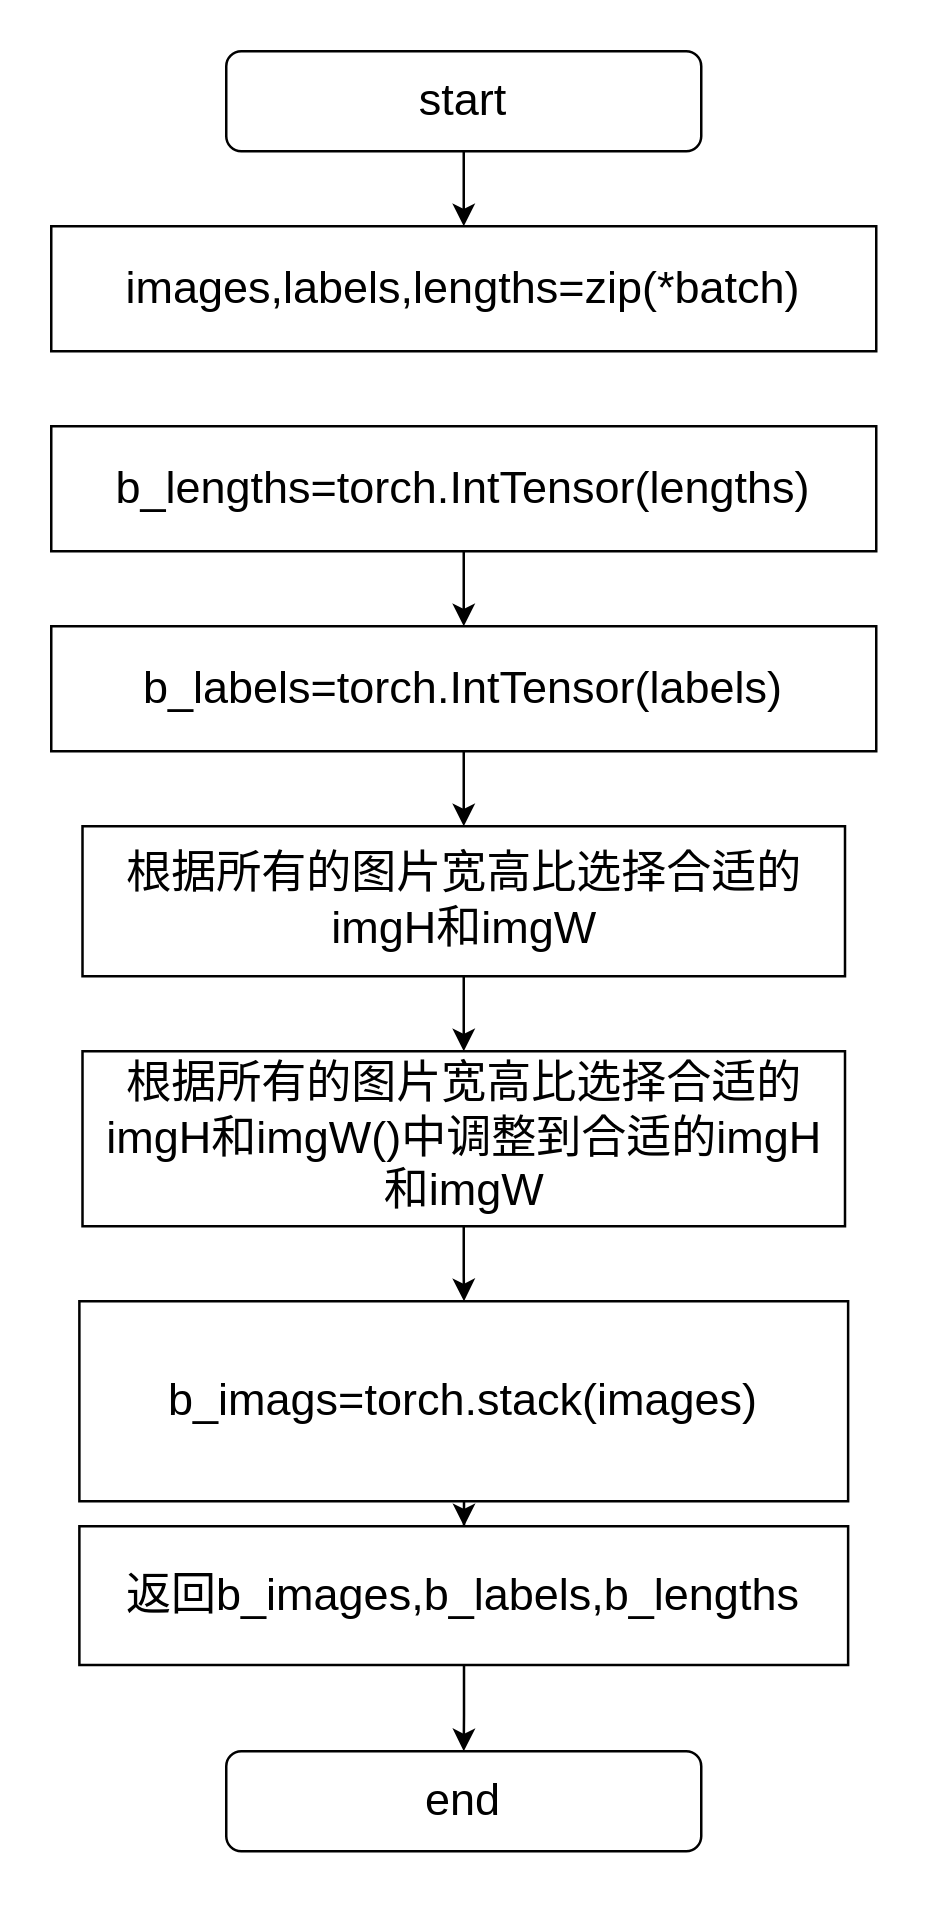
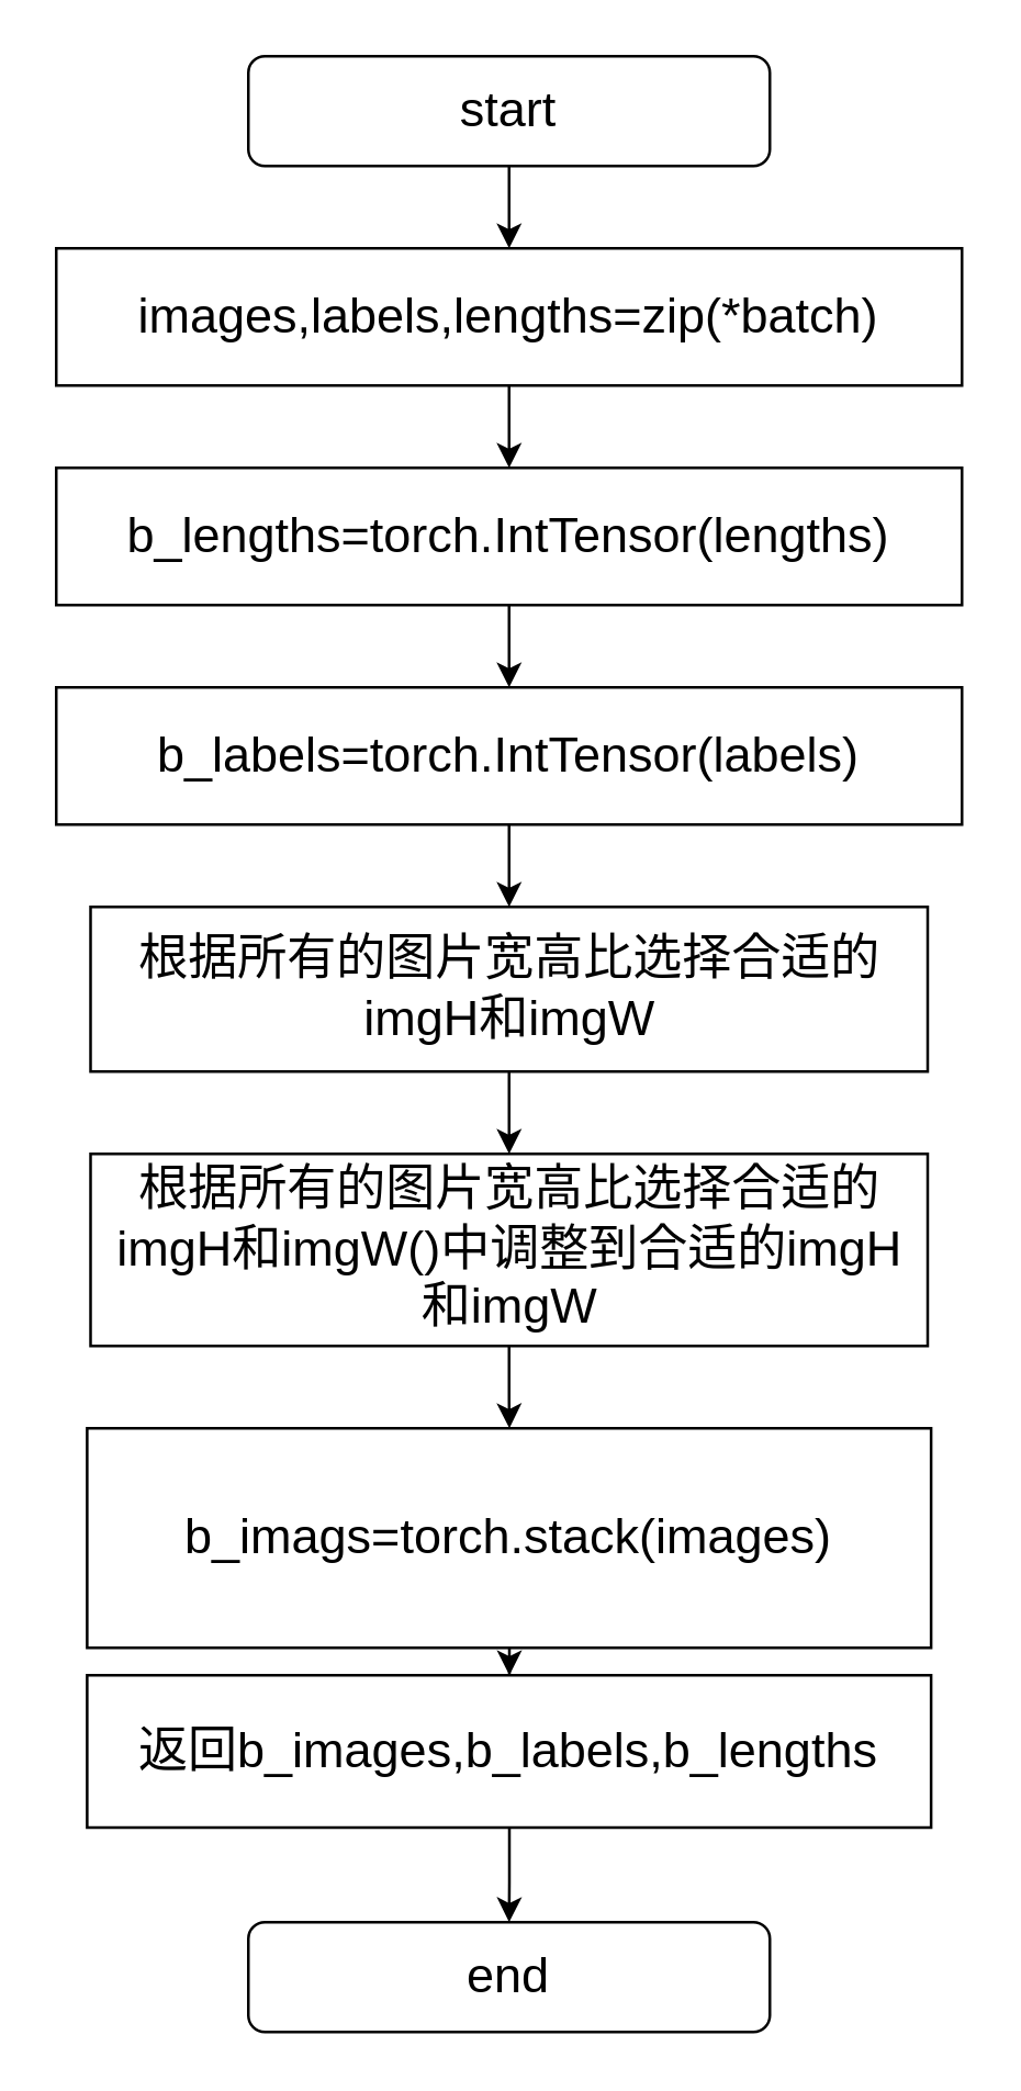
  <mxCell id="0" />
  <mxCell id="1" parent="0" />
  <mxCell id="2" value="" style="edgeStyle=orthogonalEdgeStyle;rounded=0;orthogonalLoop=1;jettySize=auto;html=1;" parent="1" source="3" target="5" edge="1"><mxGeometry relative="1" as="geometry" /></mxCell>
  <mxCell id="3" value="&lt;font style=&quot;font-size: 18px;&quot;&gt;start&lt;/font&gt;" style="rounded=1;whiteSpace=wrap;html=1;" parent="1" vertex="1"><mxGeometry x="90" y="20" width="190" height="40" as="geometry" /></mxCell>
+ <mxCell id="4" value="" style="edgeStyle=orthogonalEdgeStyle;rounded=0;orthogonalLoop=1;jettySize=auto;html=1;" parent="1" source="5" target="7" edge="1"><mxGeometry relative="1" as="geometry" /></mxCell>
  <mxCell id="5" value="&lt;font style=&quot;font-size: 18px;&quot;&gt;images,labels,lengths=zip(*batch)&lt;/font&gt;" style="rounded=0;whiteSpace=wrap;html=1;" parent="1" vertex="1"><mxGeometry x="20" y="90" width="330" height="50" as="geometry" /></mxCell>
  <mxCell id="6" value="" style="edgeStyle=orthogonalEdgeStyle;rounded=0;orthogonalLoop=1;jettySize=auto;html=1;" parent="1" source="7" target="9" edge="1"><mxGeometry relative="1" as="geometry" /></mxCell>
  <mxCell id="7" value="&lt;font style=&quot;font-size: 18px;&quot;&gt;b_lengths=torch.IntTensor(lengths)&lt;/font&gt;" style="rounded=0;whiteSpace=wrap;html=1;" parent="1" vertex="1"><mxGeometry x="20" y="170" width="330" height="50" as="geometry" /></mxCell>
  <mxCell id="8" value="" style="edgeStyle=orthogonalEdgeStyle;rounded=0;orthogonalLoop=1;jettySize=auto;html=1;" parent="1" source="9" target="11" edge="1"><mxGeometry relative="1" as="geometry" /></mxCell>
  <mxCell id="9" value="&lt;font style=&quot;font-size: 18px;&quot;&gt;b_labels=torch.IntTensor(labels)&lt;/font&gt;" style="rounded=0;whiteSpace=wrap;html=1;" parent="1" vertex="1"><mxGeometry x="20" y="250" width="330" height="50" as="geometry" /></mxCell>
  <mxCell id="10" value="" style="edgeStyle=orthogonalEdgeStyle;rounded=0;orthogonalLoop=1;jettySize=auto;html=1;" parent="1" source="11" target="13" edge="1"><mxGeometry relative="1" as="geometry" /></mxCell>
  <mxCell id="11" value="&lt;span style=&quot;font-size: 18px;&quot;&gt;根据所有的图片宽高比选择合适的imgH和imgW&lt;/span&gt;" style="rounded=0;whiteSpace=wrap;html=1;" parent="1" vertex="1"><mxGeometry x="32.5" y="330" width="305" height="60" as="geometry" /></mxCell>
  <mxCell id="12" value="" style="edgeStyle=orthogonalEdgeStyle;rounded=0;orthogonalLoop=1;jettySize=auto;html=1;" parent="1" source="13" target="15" edge="1"><mxGeometry relative="1" as="geometry" /></mxCell>
  <mxCell id="13" value="&lt;span style=&quot;font-size: 18px;&quot;&gt;根据所有的图片宽高比选择合适的imgH和imgW()中调整到合适的imgH和imgW&lt;/span&gt;" style="rounded=0;whiteSpace=wrap;html=1;" parent="1" vertex="1"><mxGeometry x="32.5" y="420" width="305" height="70" as="geometry" /></mxCell>
  <mxCell id="14" value="" style="edgeStyle=orthogonalEdgeStyle;rounded=0;orthogonalLoop=1;jettySize=auto;html=1;" edge="1" parent="1" source="15" target="17"><mxGeometry relative="1" as="geometry" /></mxCell>
  <mxCell id="15" value="&lt;span style=&quot;font-size: 18px;&quot;&gt;b_imags=torch.stack(images)&lt;/span&gt;" style="rounded=0;whiteSpace=wrap;html=1;" parent="1" vertex="1"><mxGeometry x="31.25" y="520" width="307.5" height="80" as="geometry" /></mxCell>
  <mxCell id="16" value="" style="edgeStyle=orthogonalEdgeStyle;rounded=0;orthogonalLoop=1;jettySize=auto;html=1;" edge="1" parent="1" source="17" target="18"><mxGeometry relative="1" as="geometry" /></mxCell>
  <mxCell id="17" value="&lt;font style=&quot;font-size: 18px;&quot;&gt;返回b_images,b_labels,b_lengths&lt;/font&gt;" style="rounded=0;whiteSpace=wrap;html=1;" vertex="1" parent="1"><mxGeometry x="31.25" y="610" width="307.5" height="55.5" as="geometry" /></mxCell>
  <mxCell id="18" value="&lt;font style=&quot;font-size: 18px;&quot;&gt;end&lt;/font&gt;" style="rounded=1;whiteSpace=wrap;html=1;" vertex="1" parent="1"><mxGeometry x="90" y="700" width="190" height="40" as="geometry" /></mxCell>
